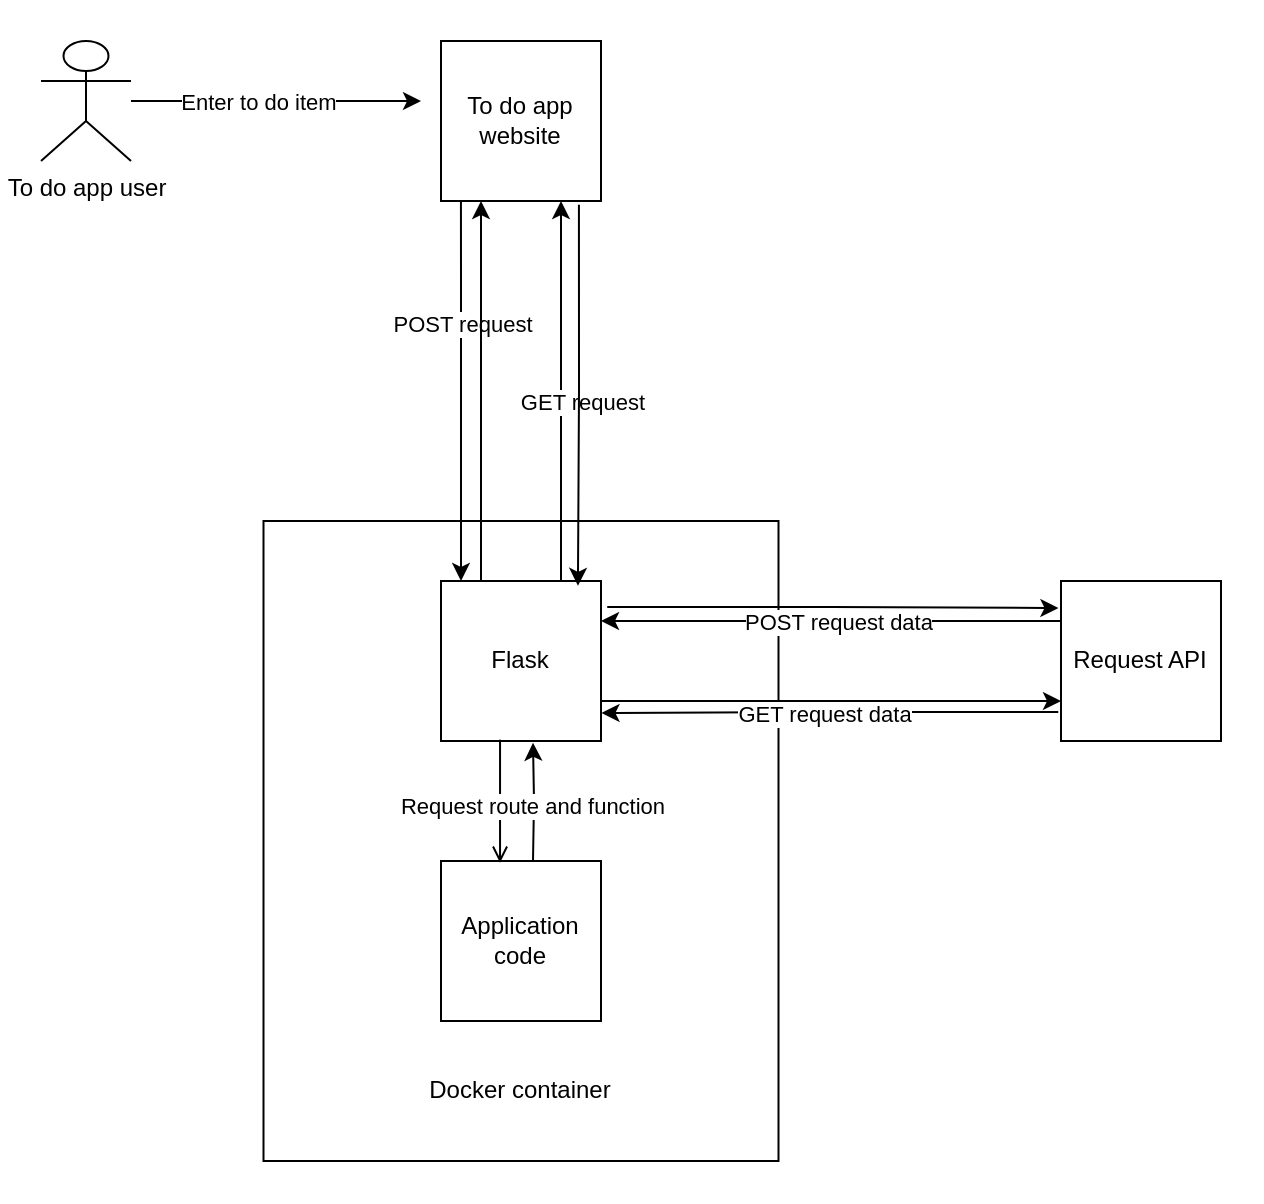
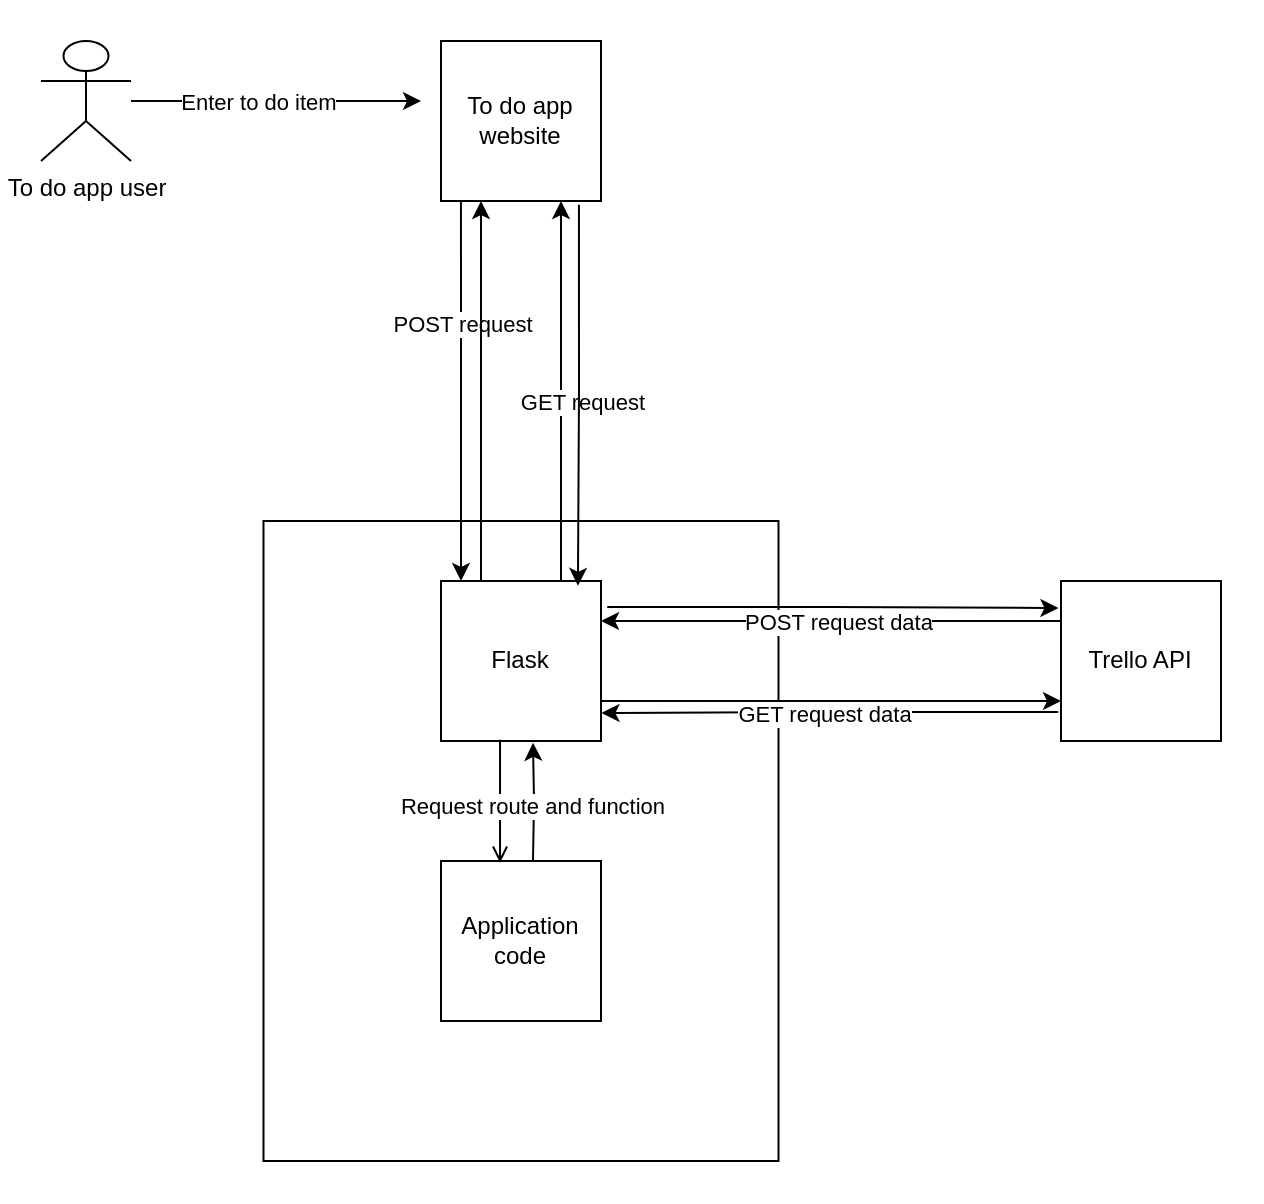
  <mxCell id="0" />
  <mxCell id="1" parent="0" />
  <mxCell id="2" value="&lt;div&gt;&lt;br&gt;&lt;/div&gt;&lt;div&gt;&lt;br&gt;&lt;/div&gt;&lt;div&gt;&lt;br&gt;&lt;/div&gt;&lt;div&gt;&lt;br&gt;&lt;/div&gt;&lt;div&gt;&lt;br&gt;&lt;/div&gt;&lt;div&gt;&lt;br&gt;&lt;/div&gt;&lt;div&gt;&lt;br&gt;&lt;/div&gt;&lt;div&gt;&lt;br&gt;&lt;/div&gt;&lt;div&gt;&lt;br&gt;&lt;/div&gt;&lt;div&gt;&lt;br&gt;&lt;/div&gt;&lt;div&gt;&lt;br&gt;&lt;/div&gt;&lt;div&gt;&lt;br&gt;&lt;/div&gt;&lt;div&gt;&lt;br&gt;&lt;/div&gt;" style="rounded=0;whiteSpace=wrap;html=1;" parent="1" vertex="1"><mxGeometry x="131.25" y="260" width="257.5" height="320" as="geometry" /></mxCell>
  <mxCell id="3" style="edgeStyle=orthogonalEdgeStyle;rounded=0;orthogonalLoop=1;jettySize=auto;html=1;exitX=0.5;exitY=1;exitDx=0;exitDy=0;" parent="1" edge="1"><mxGeometry relative="1" as="geometry"><mxPoint x="229.97" y="100" as="sourcePoint" /><mxPoint x="230.004" y="290" as="targetPoint" /><Array as="points"><mxPoint x="230" y="140" /><mxPoint x="230" y="140" /></Array></mxGeometry></mxCell>
  <mxCell id="4" value="POST request" style="edgeLabel;html=1;align=center;verticalAlign=middle;resizable=0;points=[];" parent="3" vertex="1" connectable="0"><mxGeometry x="-0.456" y="-1" relative="1" as="geometry"><mxPoint x="1" y="9" as="offset" /></mxGeometry></mxCell>
  <mxCell id="5" value="To do app website" style="whiteSpace=wrap;html=1;aspect=fixed;" parent="1" vertex="1"><mxGeometry x="220" y="20" width="80" height="80" as="geometry" /></mxCell>
  <mxCell id="6" style="edgeStyle=orthogonalEdgeStyle;rounded=0;orthogonalLoop=1;jettySize=auto;html=1;exitX=0;exitY=0.25;exitDx=0;exitDy=0;entryX=1;entryY=0.25;entryDx=0;entryDy=0;" parent="1" source="7" target="13" edge="1"><mxGeometry relative="1" as="geometry" /></mxCell>
- <mxCell id="7" value="Request API" style="whiteSpace=wrap;html=1;aspect=fixed;" parent="1" vertex="1"><mxGeometry x="530" y="290" width="80" height="80" as="geometry" /></mxCell>
+ <mxCell id="7" value="Trello API" style="whiteSpace=wrap;html=1;aspect=fixed;" parent="1" vertex="1"><mxGeometry x="530" y="290" width="80" height="80" as="geometry" /></mxCell>
  <mxCell id="8" style="edgeStyle=orthogonalEdgeStyle;rounded=0;orthogonalLoop=1;jettySize=auto;html=1;exitX=0.75;exitY=0;exitDx=0;exitDy=0;entryX=0.75;entryY=1;entryDx=0;entryDy=0;" parent="1" source="13" target="5" edge="1"><mxGeometry relative="1" as="geometry" /></mxCell>
  <mxCell id="9" value="GET request" style="edgeLabel;html=1;align=center;verticalAlign=middle;resizable=0;points=[];" parent="8" vertex="1" connectable="0"><mxGeometry x="0.191" y="1" relative="1" as="geometry"><mxPoint x="11" y="23" as="offset" /></mxGeometry></mxCell>
  <mxCell id="10" style="edgeStyle=orthogonalEdgeStyle;rounded=0;orthogonalLoop=1;jettySize=auto;html=1;entryX=0;entryY=0.5;entryDx=0;entryDy=0;" parent="1" edge="1"><mxGeometry relative="1" as="geometry"><mxPoint x="300" y="350" as="sourcePoint" /><mxPoint x="530" y="350" as="targetPoint" /></mxGeometry></mxCell>
  <mxCell id="11" value="POST request data" style="edgeLabel;html=1;align=center;verticalAlign=middle;resizable=0;points=[];" parent="10" vertex="1" connectable="0"><mxGeometry x="-0.132" y="-1" relative="1" as="geometry"><mxPoint x="18" y="-41" as="offset" /></mxGeometry></mxCell>
  <mxCell id="12" style="edgeStyle=orthogonalEdgeStyle;rounded=0;orthogonalLoop=1;jettySize=auto;html=1;exitX=0.25;exitY=0;exitDx=0;exitDy=0;entryX=0.25;entryY=1;entryDx=0;entryDy=0;" parent="1" source="13" target="5" edge="1"><mxGeometry relative="1" as="geometry" /></mxCell>
  <mxCell id="13" value="Flask" style="whiteSpace=wrap;html=1;aspect=fixed;" parent="1" vertex="1"><mxGeometry x="220" y="290" width="80" height="80" as="geometry" /></mxCell>
  <mxCell id="14" value="Application code" style="whiteSpace=wrap;html=1;aspect=fixed;" parent="1" vertex="1"><mxGeometry x="220" y="430" width="80" height="80" as="geometry" /></mxCell>
  <mxCell id="15" style="edgeStyle=orthogonalEdgeStyle;rounded=0;orthogonalLoop=1;jettySize=auto;html=1;" parent="1" source="17" edge="1"><mxGeometry relative="1" as="geometry"><mxPoint x="210" y="50" as="targetPoint" /></mxGeometry></mxCell>
  <mxCell id="16" value="Enter to do item" style="edgeLabel;html=1;align=center;verticalAlign=middle;resizable=0;points=[];" parent="15" vertex="1" connectable="0"><mxGeometry x="-0.133" relative="1" as="geometry"><mxPoint as="offset" /></mxGeometry></mxCell>
  <mxCell id="17" value="To do app user" style="shape=umlActor;verticalLabelPosition=bottom;verticalAlign=top;html=1;outlineConnect=0;" parent="1" vertex="1"><mxGeometry x="20" y="20" width="45" height="60" as="geometry" /></mxCell>
- <mxCell id="18" value="Docker container" style="text;html=1;align=center;verticalAlign=middle;whiteSpace=wrap;rounded=0;" parent="1" vertex="1"><mxGeometry x="205" y="530" width="110" height="30" as="geometry" /></mxCell>
  <mxCell id="19" style="edgeStyle=orthogonalEdgeStyle;rounded=0;orthogonalLoop=1;jettySize=auto;html=1;exitX=1.039;exitY=0.163;exitDx=0;exitDy=0;entryX=-0.016;entryY=0.169;entryDx=0;entryDy=0;entryPerimeter=0;exitPerimeter=0;" parent="1" source="13" target="7" edge="1"><mxGeometry relative="1" as="geometry" /></mxCell>
  <mxCell id="20" style="edgeStyle=orthogonalEdgeStyle;rounded=0;orthogonalLoop=1;jettySize=auto;html=1;exitX=-0.017;exitY=0.819;exitDx=0;exitDy=0;entryX=1.003;entryY=0.825;entryDx=0;entryDy=0;entryPerimeter=0;exitPerimeter=0;" parent="1" source="7" target="13" edge="1"><mxGeometry relative="1" as="geometry" /></mxCell>
  <mxCell id="21" value="GET request data" style="edgeLabel;html=1;align=center;verticalAlign=middle;resizable=0;points=[];" parent="20" vertex="1" connectable="0"><mxGeometry x="0.033" relative="1" as="geometry"><mxPoint as="offset" /></mxGeometry></mxCell>
  <mxCell id="22" style="edgeStyle=orthogonalEdgeStyle;rounded=0;orthogonalLoop=1;jettySize=auto;html=1;exitX=0.862;exitY=1.023;exitDx=0;exitDy=0;entryX=0.856;entryY=0.03;entryDx=0;entryDy=0;entryPerimeter=0;exitPerimeter=0;" parent="1" source="5" target="13" edge="1"><mxGeometry relative="1" as="geometry" /></mxCell>
  <mxCell id="23" style="edgeStyle=orthogonalEdgeStyle;rounded=0;orthogonalLoop=1;jettySize=auto;html=1;exitX=0.369;exitY=0.992;exitDx=0;exitDy=0;entryX=0.369;entryY=0.011;entryDx=0;entryDy=0;entryPerimeter=0;exitPerimeter=0;endArrow=open;" edge="1" parent="1" source="13" target="14"><mxGeometry relative="1" as="geometry" /></mxCell>
  <mxCell id="24" style="edgeStyle=orthogonalEdgeStyle;rounded=0;orthogonalLoop=1;jettySize=auto;html=1;entryX=0.575;entryY=1.011;entryDx=0;entryDy=0;entryPerimeter=0;" edge="1" parent="1" target="13"><mxGeometry relative="1" as="geometry"><mxPoint x="266" y="430" as="sourcePoint" /></mxGeometry></mxCell>
  <mxCell id="25" value="Request route and function" style="edgeLabel;html=1;align=center;verticalAlign=middle;resizable=0;points=[];" vertex="1" connectable="0" parent="24"><mxGeometry x="-0.089" y="1" relative="1" as="geometry"><mxPoint as="offset" /></mxGeometry></mxCell>
